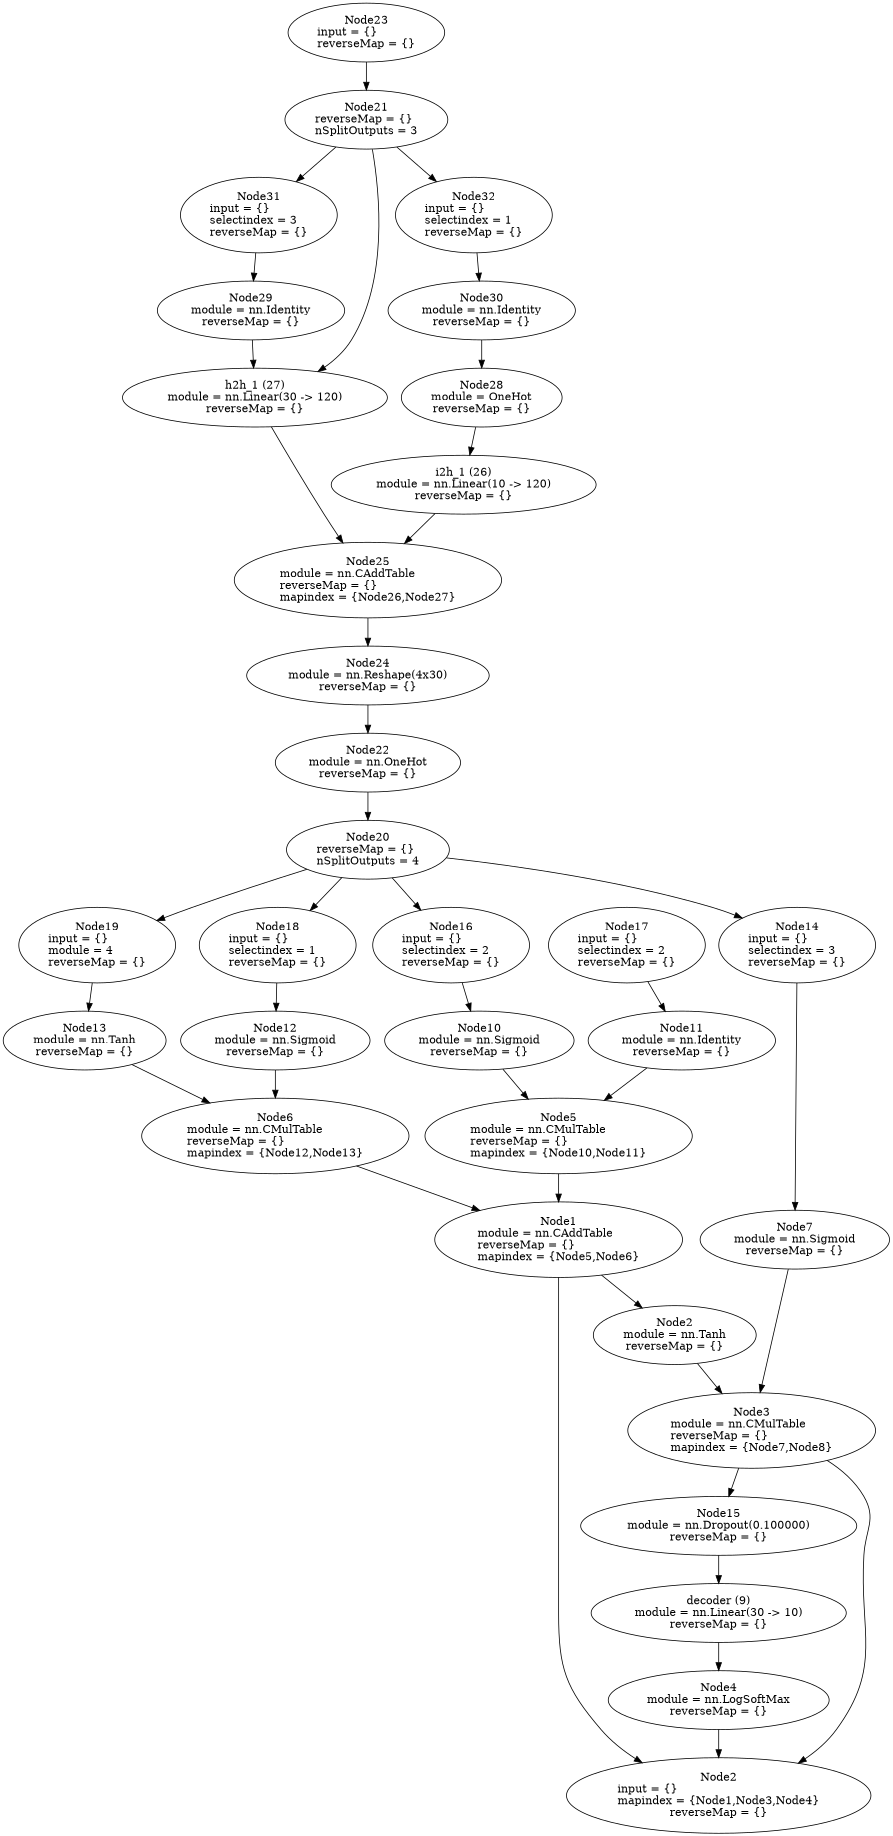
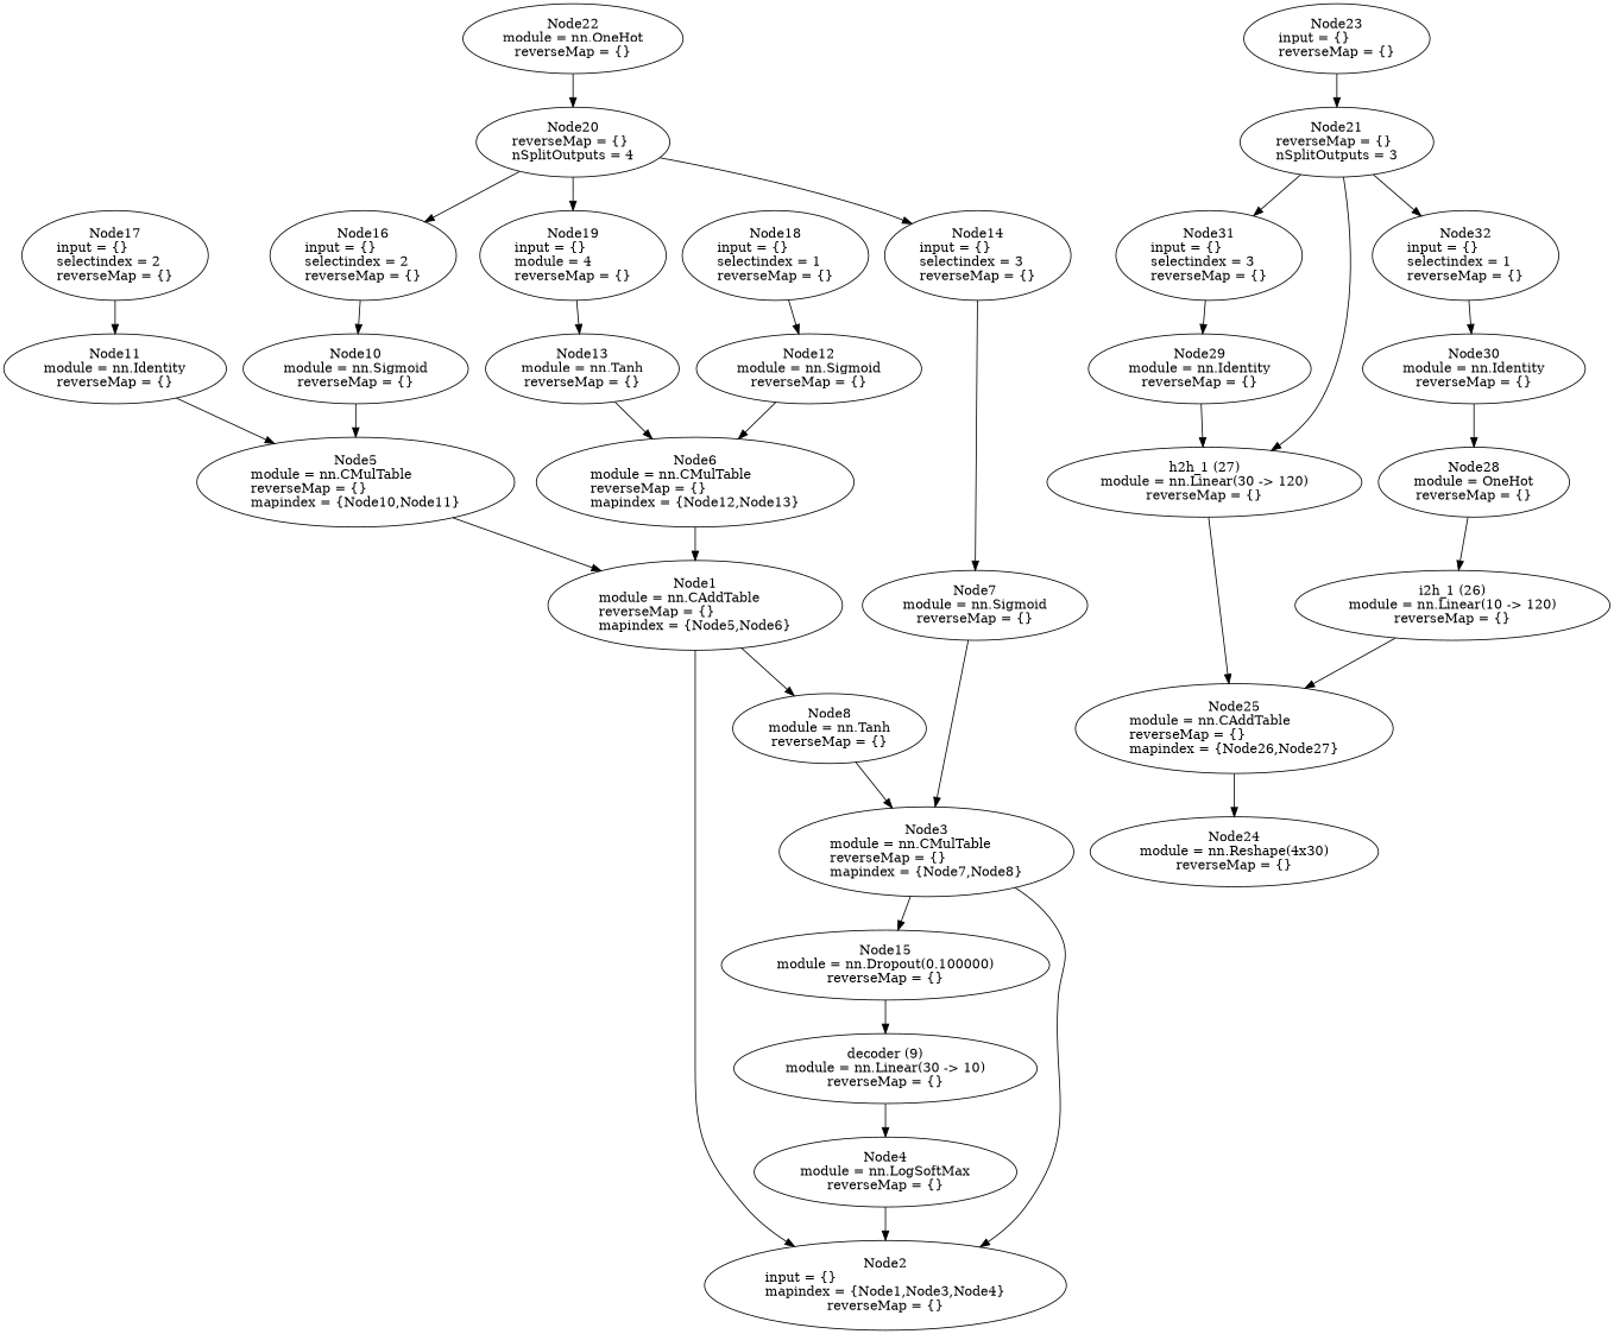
  digraph {
    node [shape=oval]
    n1 [height=1.3356 label="Node1\nmodule = nn.CAddTable\lreverseMap = {}\lmapindex = {Node5,Node6}" width=3.4507]
    n2 [height=1.3356 label="Node2\ninput = {}\lmapindex = {Node1,Node3,Node4}\lreverseMap = {}" width=4.2226]
-   n3 [height=1.041 label="Node2\nmodule = nn.Tanh\lreverseMap = {}" width=2.3354]
+   n3 [height=1.041 label="Node8\nmodule = nn.Tanh\lreverseMap = {}" width=2.3354]
    n4 [height=1.3356 label="Node3\nmodule = nn.CMulTable\lreverseMap = {}\lmapindex = {Node7,Node8}" width=3.4507]
    n5 [height=1.041 label="Node15\nmodule = nn.Dropout(0.100000)\lreverseMap = {}" width=3.8416]
    n6 [height=1.041 label="decoder (9)\nmodule = nn.Linear(30 -> 10)\lreverseMap = {}" width=3.5652]
    n7 [height=1.041 label="Node4\nmodule = nn.LogSoftMax\lreverseMap = {}" width=3.1506]
    n8 [height=1.3356 label="Node5\nmodule = nn.CMulTable\lreverseMap = {}\lmapindex = {Node10,Node11}" width=3.7034]
    n9 [height=1.3356 label="Node6\nmodule = nn.CMulTable\lreverseMap = {}\lmapindex = {Node12,Node13}" width=3.7034]
    n10 [height=1.041 label="Node7\nmodule = nn.Sigmoid\lreverseMap = {}" width=2.6788]
    n11 [height=1.041 label="Node10\nmodule = nn.Sigmoid\lreverseMap = {}" width=2.6788]
    n12 [height=1.041 label="Node11\nmodule = nn.Identity\lreverseMap = {}" width=2.6117]
    n13 [height=1.041 label="Node12\nmodule = nn.Sigmoid\lreverseMap = {}" width=2.6788]
    n14 [height=1.041 label="Node13\nmodule = nn.Tanh\lreverseMap = {}" width=2.3354]
    n15 [height=1.3356 label="Node14\ninput = {}\lselectindex = 3\lreverseMap = {}" width=2.1497]
    n16 [height=1.3356 label="Node16\ninput = {}\lselectindex = 2\lreverseMap = {}" width=2.1497]
    n17 [height=1.3356 label="Node17\ninput = {}\lselectindex = 2\lreverseMap = {}" width=2.1497]
    n18 [height=1.3356 label="Node18\ninput = {}\lselectindex = 1\lreverseMap = {}" width=2.1497]
    n19 [height=1.3356 label="Node19\ninput = {}\lmodule = 4\lreverseMap = {}" width=2.1497]
    n20 [height=1.041 label="Node20\nreverseMap = {}\lnSplitOutputs = 4" width=2.2307]
    n21 [height=1.041 label="Node21\nreverseMap = {}\lnSplitOutputs = 3" width=2.2307]
    n22 [height=1.3356 label="Node31\ninput = {}\lselectindex = 3\lreverseMap = {}" width=2.1497]
    n23 [height=1.3356 label="Node32\ninput = {}\lselectindex = 1\lreverseMap = {}" width=2.1497]
    n24 [height=1.041 label="h2h_1 (27)\nmodule = nn.Linear(30 -> 120)\lreverseMap = {}" width=3.7034]
    n25 [height=1.041 label="Node29\nmodule = nn.Identity\lreverseMap = {}" width=2.6117]
    n26 [height=1.041 label="Node30\nmodule = nn.Identity\lreverseMap = {}" width=2.6117]
    n27 [height=1.041 label="Node28\nmodule = OneHot\lreverseMap = {}" width=2.2781]
    n28 [height=1.041 label="Node22\nmodule = nn.OneHot\lreverseMap = {}" width=2.8742]
    n29 [height=1.041 label="Node23\ninput = {}\lreverseMap = {}" width=2.1497]
    n30 [height=1.041 label="Node24\nmodule = nn.Reshape(4x30)\lreverseMap = {}" width=3.3935]
    n31 [height=1.3356 label="Node25\nmodule = nn.CAddTable\lreverseMap = {}\lmapindex = {Node26,Node27}" width=3.7034]
    n32 [height=1.041 label="i2h_1 (26)\nmodule = nn.Linear(10 -> 120)\lreverseMap = {}" width=3.7034]
    n1 -> n2
    n1 -> n3
    n3 -> n4
    n4 -> n2
    n4 -> n5
    n5 -> n6
    n6 -> n7
    n7 -> n2
    n8 -> n1
    n9 -> n1
    n10 -> n4
    n11 -> n8
    n12 -> n8
    n13 -> n9
    n14 -> n9
    n15 -> n10
    n16 -> n11
    n17 -> n12
    n18 -> n13
    n19 -> n14
    n20 -> n15
    n20 -> n16
-   n20 -> n18
    n20 -> n19
    n21 -> n22
    n21 -> n23
    n21 -> n24
    n22 -> n25
    n23 -> n26
    n24 -> n31
    n25 -> n24
    n26 -> n27
    n27 -> n32
    n28 -> n20
    n29 -> n21
-   n30 -> n28
    n31 -> n30
    n32 -> n31
  }
